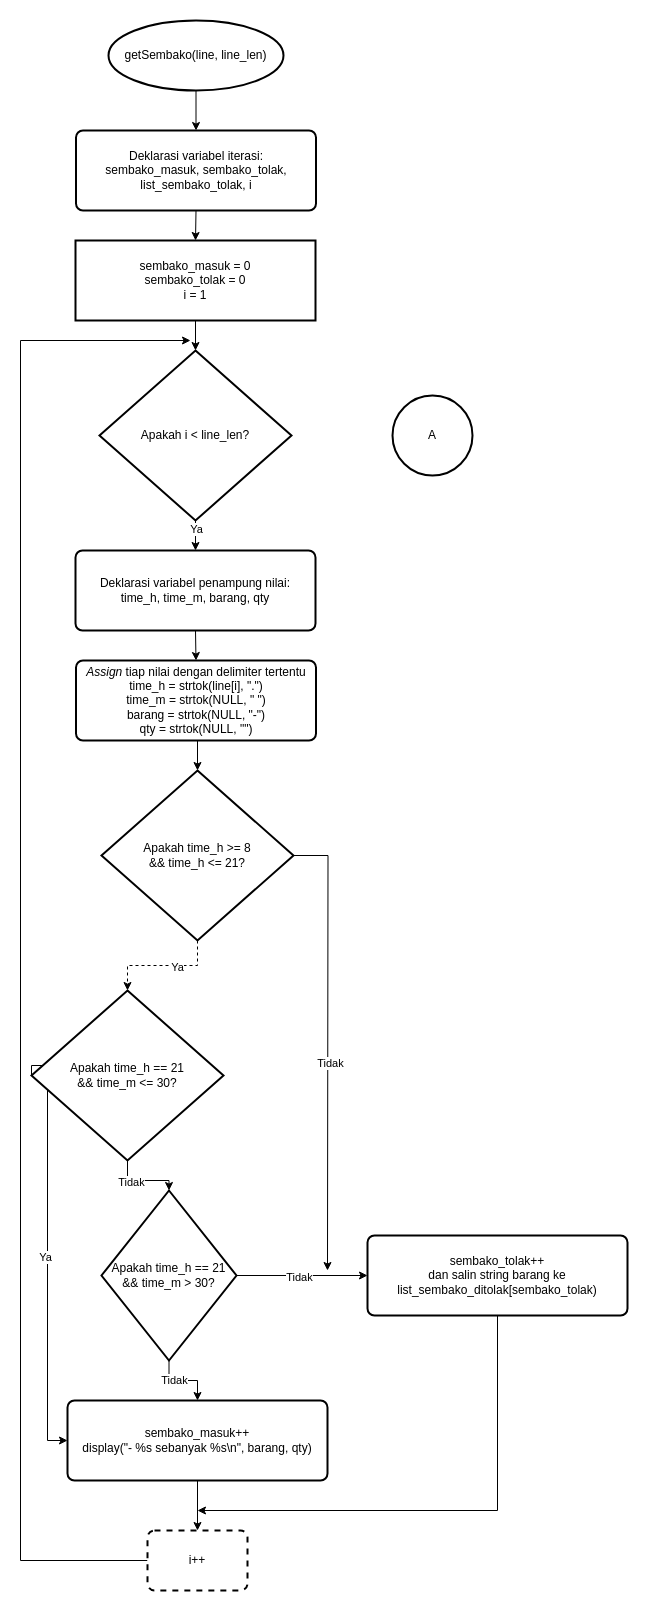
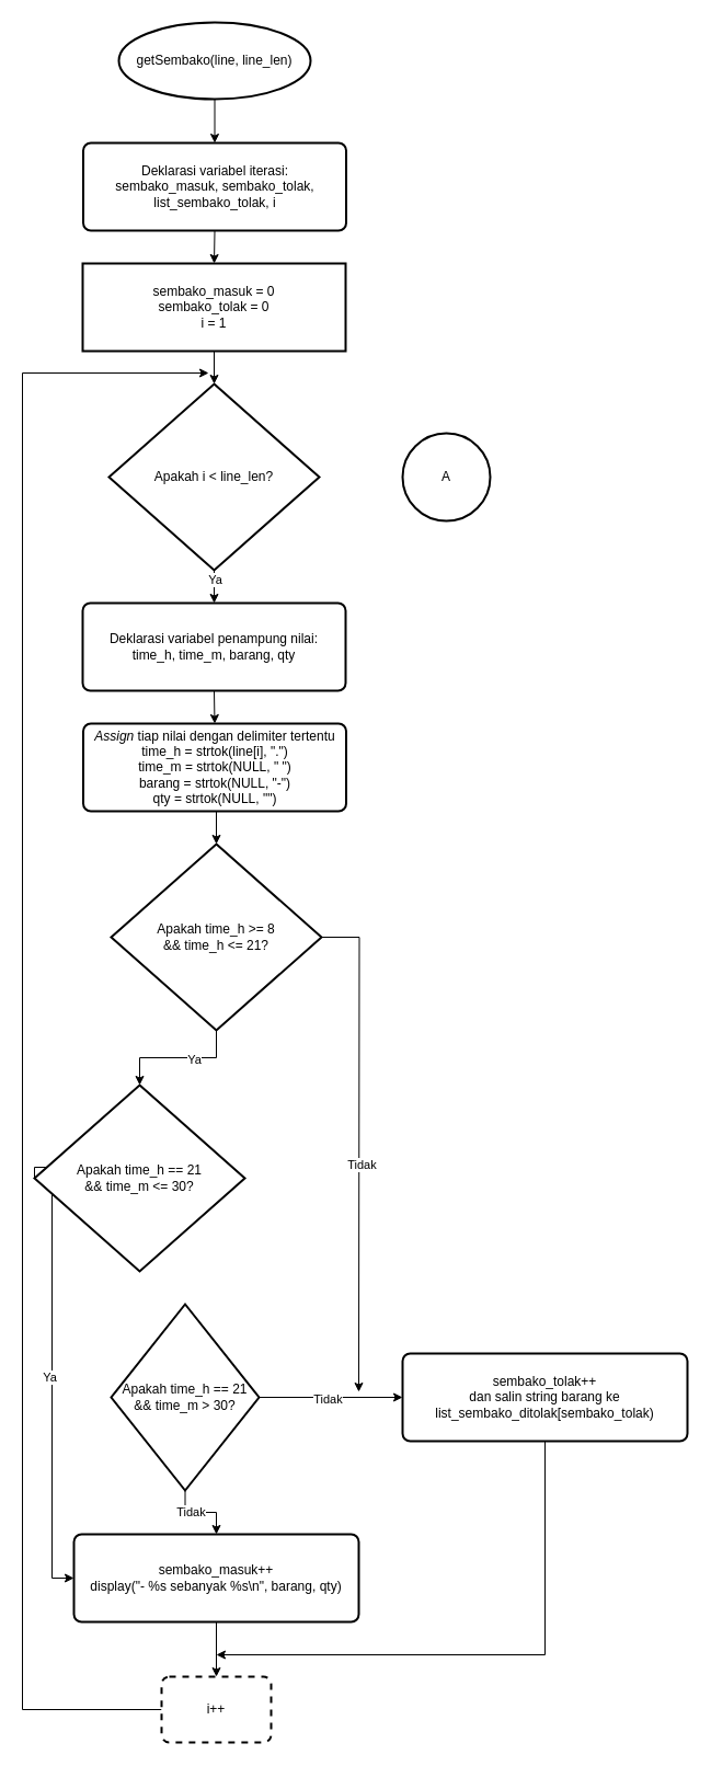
  <mxCell id="0" />
  <mxCell id="1" parent="0" />
  <mxCell id="2" style="edgeStyle=orthogonalEdgeStyle;rounded=0;orthogonalLoop=1;jettySize=auto;html=1;exitX=0.5;exitY=1;exitDx=0;exitDy=0;exitPerimeter=0;entryX=0.5;entryY=0;entryDx=0;entryDy=0;" parent="1" source="3" target="5" edge="1"><mxGeometry relative="1" as="geometry" /></mxCell>
  <mxCell id="3" value="getSembako(line, line_len)" style="strokeWidth=2;html=1;shape=mxgraph.flowchart.start_1;whiteSpace=wrap;" parent="1" vertex="1"><mxGeometry x="108" y="20" width="175" height="70" as="geometry" /></mxCell>
  <mxCell id="4" style="edgeStyle=orthogonalEdgeStyle;rounded=0;orthogonalLoop=1;jettySize=auto;html=1;exitX=0.5;exitY=1;exitDx=0;exitDy=0;entryX=0.5;entryY=0;entryDx=0;entryDy=0;" parent="1" source="5" target="6" edge="1"><mxGeometry relative="1" as="geometry" /></mxCell>
  <mxCell id="5" value="Deklarasi variabel iterasi:&lt;br&gt;sembako_masuk, sembako_tolak, list_sembako_tolak, i" style="rounded=1;whiteSpace=wrap;html=1;absoluteArcSize=1;arcSize=14;strokeWidth=2;" parent="1" vertex="1"><mxGeometry x="75.5" y="130" width="240" height="80" as="geometry" /></mxCell>
  <mxCell id="6" value="sembako_masuk = 0&lt;br&gt;sembako_tolak = 0&lt;br&gt;i = 1" style="whiteSpace=wrap;html=1;absoluteArcSize=1;arcSize=14;strokeWidth=2;rounded=0;" parent="1" vertex="1"><mxGeometry x="75" y="240" width="240" height="80" as="geometry" /></mxCell>
  <mxCell id="7" style="edgeStyle=orthogonalEdgeStyle;rounded=0;orthogonalLoop=1;jettySize=auto;html=1;exitX=0.5;exitY=1;exitDx=0;exitDy=0;exitPerimeter=0;entryX=0.5;entryY=0;entryDx=0;entryDy=0;" parent="1" source="9" target="11" edge="1"><mxGeometry relative="1" as="geometry" /></mxCell>
  <mxCell id="8" value="Ya" style="edgeLabel;html=1;align=center;verticalAlign=middle;resizable=0;points=[];" vertex="1" connectable="0" parent="7"><mxGeometry x="-0.437" relative="1" as="geometry"><mxPoint as="offset" /></mxGeometry></mxCell>
  <mxCell id="9" value="Apakah i &amp;lt; line_len?" style="strokeWidth=2;html=1;shape=mxgraph.flowchart.decision;whiteSpace=wrap;" parent="1" vertex="1"><mxGeometry x="99" y="350" width="192" height="170" as="geometry" /></mxCell>
  <mxCell id="10" style="edgeStyle=orthogonalEdgeStyle;rounded=0;orthogonalLoop=1;jettySize=auto;html=1;exitX=0.5;exitY=1;exitDx=0;exitDy=0;entryX=0.5;entryY=0;entryDx=0;entryDy=0;" parent="1" source="11" target="12" edge="1"><mxGeometry relative="1" as="geometry" /></mxCell>
  <mxCell id="11" value="Deklarasi variabel penampung nilai:&lt;br&gt;time_h, time_m, barang, qty" style="rounded=1;whiteSpace=wrap;html=1;absoluteArcSize=1;arcSize=14;strokeWidth=2;" parent="1" vertex="1"><mxGeometry x="75" y="550" width="240" height="80" as="geometry" /></mxCell>
  <mxCell id="12" value="&lt;i&gt;Assign&lt;/i&gt;&amp;nbsp;tiap nilai dengan delimiter tertentu&lt;br&gt;&lt;span style=&quot;background-color: initial;&quot;&gt;time_h = strtok(line[i], &quot;.&quot;)&lt;br&gt;&lt;/span&gt;&lt;span style=&quot;background-color: initial;&quot;&gt;time_m = strtok(NULL, &quot; &quot;)&lt;/span&gt;&lt;span style=&quot;background-color: initial;&quot;&gt;&lt;br&gt;&lt;/span&gt;&lt;div&gt;barang = strtok(NULL, &quot;-&quot;)&lt;/div&gt;&lt;div&gt;qty = strtok(NULL, &quot;&quot;)&lt;/div&gt;" style="rounded=1;whiteSpace=wrap;html=1;absoluteArcSize=1;arcSize=14;strokeWidth=2;" parent="1" vertex="1"><mxGeometry x="75.5" y="660" width="240" height="80" as="geometry" /></mxCell>
  <mxCell id="13" style="edgeStyle=orthogonalEdgeStyle;rounded=0;orthogonalLoop=1;jettySize=auto;html=1;exitX=0.5;exitY=1;exitDx=0;exitDy=0;entryX=0.5;entryY=0;entryDx=0;entryDy=0;entryPerimeter=0;" parent="1" source="6" target="9" edge="1"><mxGeometry relative="1" as="geometry" /></mxCell>
  <mxCell id="14" style="edgeStyle=orthogonalEdgeStyle;rounded=0;orthogonalLoop=1;jettySize=auto;html=1;exitX=1;exitY=0.5;exitDx=0;exitDy=0;exitPerimeter=0;" parent="1" source="16" edge="1"><mxGeometry relative="1" as="geometry"><mxPoint x="327" y="1270" as="targetPoint" /></mxGeometry></mxCell>
  <mxCell id="15" value="Tidak" style="edgeLabel;html=1;align=center;verticalAlign=middle;resizable=0;points=[];" parent="14" vertex="1" connectable="0"><mxGeometry x="0.075" y="2" relative="1" as="geometry"><mxPoint as="offset" /></mxGeometry></mxCell>
  <mxCell id="16" value="Apakah time_h &amp;gt;= 8 &lt;br&gt;&amp;amp;&amp;amp; time_h &amp;lt;= 21?" style="strokeWidth=2;html=1;shape=mxgraph.flowchart.decision;whiteSpace=wrap;" parent="1" vertex="1"><mxGeometry x="101" y="770" width="192" height="170" as="geometry" /></mxCell>
  <mxCell id="17" style="edgeStyle=orthogonalEdgeStyle;rounded=0;orthogonalLoop=1;jettySize=auto;html=1;exitX=0;exitY=0.5;exitDx=0;exitDy=0;exitPerimeter=0;entryX=0;entryY=0.5;entryDx=0;entryDy=0;" parent="1" source="19" target="26" edge="1"><mxGeometry relative="1" as="geometry"><Array as="points"><mxPoint x="47" y="1065" /><mxPoint x="47" y="1440" /></Array></mxGeometry></mxCell>
  <mxCell id="18" value="Ya" style="edgeLabel;html=1;align=center;verticalAlign=middle;resizable=0;points=[];" parent="17" vertex="1" connectable="0"><mxGeometry x="0.03" y="-3" relative="1" as="geometry"><mxPoint as="offset" /></mxGeometry></mxCell>
  <mxCell id="19" value="Apakah time_h == 21&lt;br&gt;&amp;amp;&amp;amp; time_m &amp;lt;= 30?" style="strokeWidth=2;html=1;shape=mxgraph.flowchart.decision;whiteSpace=wrap;" parent="1" vertex="1"><mxGeometry x="31" y="990" width="192" height="170" as="geometry" /></mxCell>
  <mxCell id="20" style="edgeStyle=orthogonalEdgeStyle;rounded=0;orthogonalLoop=1;jettySize=auto;html=1;exitX=0.5;exitY=1;exitDx=0;exitDy=0;exitPerimeter=0;" parent="1" source="24" target="26" edge="1"><mxGeometry relative="1" as="geometry" /></mxCell>
  <mxCell id="21" value="Tidak" style="edgeLabel;html=1;align=center;verticalAlign=middle;resizable=0;points=[];" parent="20" vertex="1" connectable="0"><mxGeometry x="-0.273" y="1" relative="1" as="geometry"><mxPoint as="offset" /></mxGeometry></mxCell>
  <mxCell id="22" style="edgeStyle=orthogonalEdgeStyle;rounded=0;orthogonalLoop=1;jettySize=auto;html=1;exitX=1;exitY=0.5;exitDx=0;exitDy=0;exitPerimeter=0;entryX=0;entryY=0.5;entryDx=0;entryDy=0;" parent="1" source="24" target="32" edge="1"><mxGeometry relative="1" as="geometry" /></mxCell>
  <mxCell id="23" value="Tidak" style="edgeLabel;html=1;align=center;verticalAlign=middle;resizable=0;points=[];" parent="22" vertex="1" connectable="0"><mxGeometry x="-0.058" y="-1" relative="1" as="geometry"><mxPoint as="offset" /></mxGeometry></mxCell>
  <mxCell id="24" value="Apakah time_h == 21&lt;br&gt;&amp;amp;&amp;amp; time_m &amp;gt; 30?" style="strokeWidth=2;html=1;shape=mxgraph.flowchart.decision;whiteSpace=wrap;" parent="1" vertex="1"><mxGeometry x="101" y="1190" width="135" height="170" as="geometry" /></mxCell>
  <mxCell id="25" style="edgeStyle=orthogonalEdgeStyle;rounded=0;orthogonalLoop=1;jettySize=auto;html=1;exitX=0.5;exitY=1;exitDx=0;exitDy=0;entryX=0.5;entryY=0;entryDx=0;entryDy=0;" parent="1" source="26" target="34" edge="1"><mxGeometry relative="1" as="geometry"><mxPoint x="197" y="1530" as="targetPoint" /></mxGeometry></mxCell>
  <mxCell id="26" value="sembako_masuk++&lt;br&gt;display(&quot;- %s sebanyak %s\n&quot;, barang, qty)" style="rounded=1;whiteSpace=wrap;html=1;absoluteArcSize=1;arcSize=14;strokeWidth=2;" parent="1" vertex="1"><mxGeometry x="67" y="1400" width="260" height="80" as="geometry" /></mxCell>
- <mxCell id="27" style="edgeStyle=orthogonalEdgeStyle;rounded=0;orthogonalLoop=1;jettySize=auto;html=1;exitX=0.5;exitY=1;exitDx=0;exitDy=0;exitPerimeter=0;entryX=0.5;entryY=0;entryDx=0;entryDy=0;entryPerimeter=0;dashed=1;" parent="1" source="16" target="19" edge="1"><mxGeometry relative="1" as="geometry" /></mxCell>
+ <mxCell id="27" style="edgeStyle=orthogonalEdgeStyle;rounded=0;orthogonalLoop=1;jettySize=auto;html=1;exitX=0.5;exitY=1;exitDx=0;exitDy=0;exitPerimeter=0;entryX=0.5;entryY=0;entryDx=0;entryDy=0;entryPerimeter=0;" parent="1" source="16" target="19" edge="1"><mxGeometry relative="1" as="geometry" /></mxCell>
  <mxCell id="28" value="Ya" style="edgeLabel;html=1;align=center;verticalAlign=middle;resizable=0;points=[];" parent="27" vertex="1" connectable="0"><mxGeometry x="-0.227" y="1" relative="1" as="geometry"><mxPoint as="offset" /></mxGeometry></mxCell>
- <mxCell id="29" style="edgeStyle=orthogonalEdgeStyle;rounded=0;orthogonalLoop=1;jettySize=auto;html=1;exitX=0.5;exitY=1;exitDx=0;exitDy=0;exitPerimeter=0;entryX=0.5;entryY=0;entryDx=0;entryDy=0;entryPerimeter=0;" parent="1" source="19" target="24" edge="1"><mxGeometry relative="1" as="geometry" /></mxCell>
- <mxCell id="30" value="Tidak" style="edgeLabel;html=1;align=center;verticalAlign=middle;resizable=0;points=[];" parent="29" vertex="1" connectable="0"><mxGeometry x="-0.364" y="-1" relative="1" as="geometry"><mxPoint as="offset" /></mxGeometry></mxCell>
  <mxCell id="31" style="edgeStyle=orthogonalEdgeStyle;rounded=0;orthogonalLoop=1;jettySize=auto;html=1;exitX=0.5;exitY=1;exitDx=0;exitDy=0;" parent="1" source="32" edge="1"><mxGeometry relative="1" as="geometry"><mxPoint x="197" y="1510" as="targetPoint" /><Array as="points"><mxPoint x="497" y="1510" /></Array></mxGeometry></mxCell>
  <mxCell id="32" value="sembako_tolak++&lt;br&gt;dan salin string barang ke list_sembako_ditolak[sembako_tolak)" style="rounded=1;whiteSpace=wrap;html=1;absoluteArcSize=1;arcSize=14;strokeWidth=2;" parent="1" vertex="1"><mxGeometry x="367" y="1235" width="260" height="80" as="geometry" /></mxCell>
  <mxCell id="33" style="edgeStyle=orthogonalEdgeStyle;rounded=0;orthogonalLoop=1;jettySize=auto;html=1;exitX=0;exitY=0.5;exitDx=0;exitDy=0;" parent="1" source="34" edge="1"><mxGeometry relative="1" as="geometry"><mxPoint x="190" y="340" as="targetPoint" /><Array as="points"><mxPoint x="20" y="1560" /><mxPoint x="20" y="340" /></Array></mxGeometry></mxCell>
  <mxCell id="34" value="i++" style="rounded=1;whiteSpace=wrap;html=1;absoluteArcSize=1;arcSize=14;strokeWidth=2;dashed=1;" parent="1" vertex="1"><mxGeometry x="147" y="1530" width="100" height="60" as="geometry" /></mxCell>
  <mxCell id="35" style="edgeStyle=orthogonalEdgeStyle;rounded=0;orthogonalLoop=1;jettySize=auto;html=1;exitX=0.5;exitY=1;exitDx=0;exitDy=0;entryX=0.5;entryY=0;entryDx=0;entryDy=0;entryPerimeter=0;" parent="1" source="12" target="16" edge="1"><mxGeometry relative="1" as="geometry" /></mxCell>
- <mxCell id="36" value="A" style="ellipse;whiteSpace=wrap;html=1;aspect=fixed;strokeWidth=2;" parent="1" vertex="1"><mxGeometry x="392" y="395" width="80" height="80" as="geometry" /></mxCell>
+ <mxCell id="36" value="A" style="ellipse;whiteSpace=wrap;html=1;aspect=fixed;strokeWidth=2;" parent="1" vertex="1"><mxGeometry x="367" y="395" width="80" height="80" as="geometry" /></mxCell>
